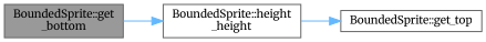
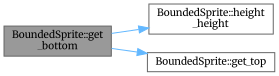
  digraph {
    fontname=Merriweather
    rankdir=LR
    node [color=grey40 fillcolor=white fontname=Merriweather fontsize=10 shape=box style=filled]
    edge [color=steelblue1 fontname=Merriweather fontsize=10 labelfontname=Helvetica labelfontsize=10 style=solid]
    n1 [color=gray40 fillcolor=grey60 fontcolor=black height=0.2 label="BoundedSprite::get\l_bottom" width=0.4]
    n2 [height=0.2 label="BoundedSprite::height\l_height" width=0.4]
    n3 [height=0.2 label="BoundedSprite::get_top" width=0.4]
    n1 -> n2
-   n2 -> n3
+   n1 -> n3
  }
